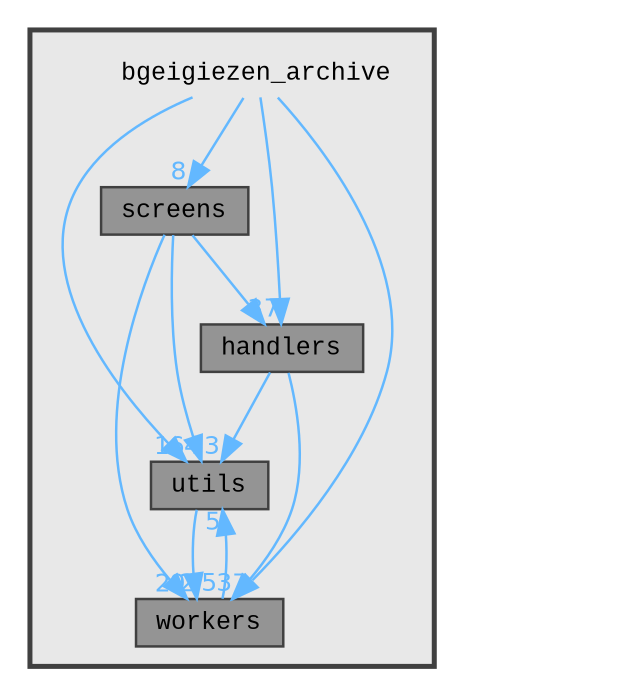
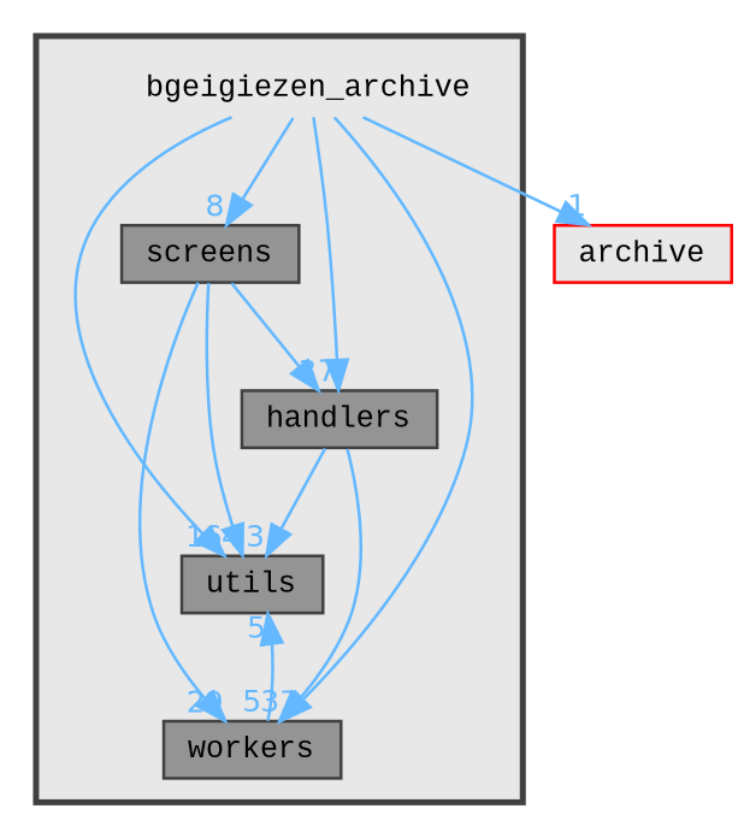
  digraph {
    compound=true
    fontname="Liberation Mono"
    node [fontname="Liberation Mono" fontsize=10 shape=box color=grey25 fillcolor="#949494" style=filled]
    edge [color=steelblue1 fontcolor=steelblue1 fontname="Liberation Mono" fontsize=10 headlabel=7 labeldistance=1.5 labelfontname=Helvetica labelfontsize=10]
    n1 [height=0.2 label=bgeigiezen_archive shape=plaintext width=0.4 color="" fillcolor="" style=""]
    n2 [height=0.2 label=handlers width=0.4]
    n3 [height=0.2 label=screens width=0.4]
    n4 [height=0.2 label=utils width=0.4]
    n5 [height=0.2 label=workers width=0.4]
+   n6 [color=red fillcolor="#e8e8e8" height=0.2 label=archive width=0.4]
    subgraph cluster_1 {
      bgcolor="#e8e8e8"
      fontsize=10
      pencolor=grey25
      style="filled,bold"
      n1
      n2
      n3
      n4
      n5
    }
    n1 -> n2
    n1 -> n3 [headlabel=8]
    n1 -> n4 [headlabel=16]
    n1 -> n5 [headlabel=53]
+   n1 -> n6 [headlabel=1]
    n2 -> n4 [headlabel=3]
    n2 -> n5
    n3 -> n2 [headlabel=3]
    n3 -> n4 [headlabel=4]
    n3 -> n5 [headlabel=29]
-   n4 -> n5 [headlabel=2]
    n5 -> n4 [headlabel=5]
  }
